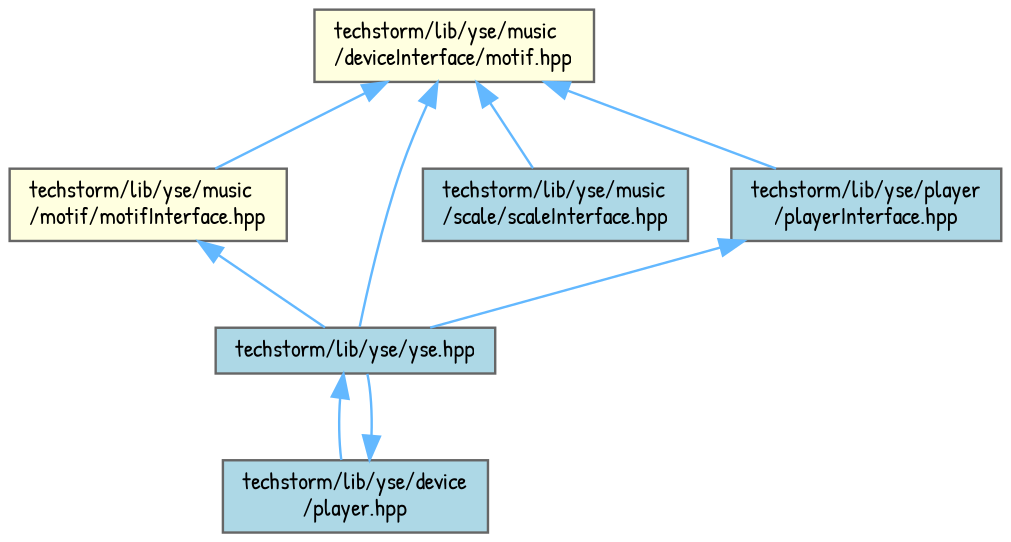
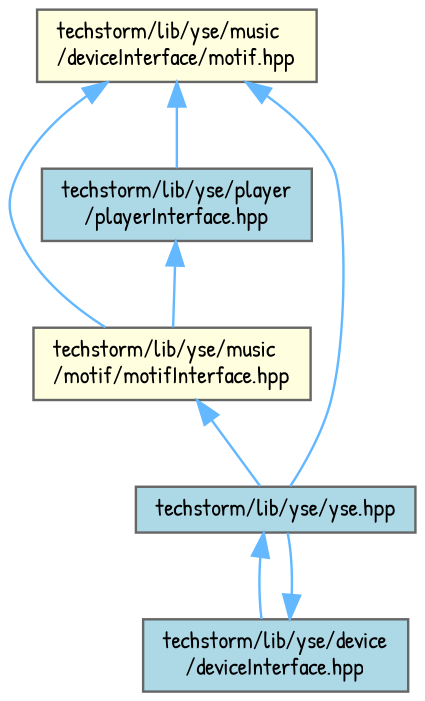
  digraph {
    fontname="Patrick Hand"
    node [color=grey40 fillcolor=lightblue fontname="Patrick Hand" fontsize=10 shape=box style=filled]
    edge [color=steelblue1 dir=back fontname="Patrick Hand" fontsize=10 labelfontname=Helvetica labelfontsize=10 style=solid]
    n1 [color=gray40 fillcolor=lightyellow fontcolor=black height=0.2 label="techstorm/lib/yse/music\l/deviceInterface/motif.hpp" width=0.4]
    n2 [fillcolor=lightyellow height=0.2 label="techstorm/lib/yse/music\l/motif/motifInterface.hpp" width=0.4]
    n3 [height=0.2 label="techstorm/lib/yse/yse.hpp" width=0.4]
-   n4 [height=0.2 label="techstorm/lib/yse/music\l/scale/scaleInterface.hpp" width=0.4]
    n5 [height=0.2 label="techstorm/lib/yse/player\l/playerInterface.hpp" width=0.4]
-   n6 [height=0.2 label="techstorm/lib/yse/device\l/player.hpp" width=0.4]
+   n6 [height=0.2 label="techstorm/lib/yse/device\l/deviceInterface.hpp" width=0.4]
    n1 -> n2
    n1 -> n3
-   n1 -> n4
    n1 -> n5
    n2 -> n3
    n3 -> n6
-   n5 -> n3
+   n5 -> n2
    n6 -> n3
  }
